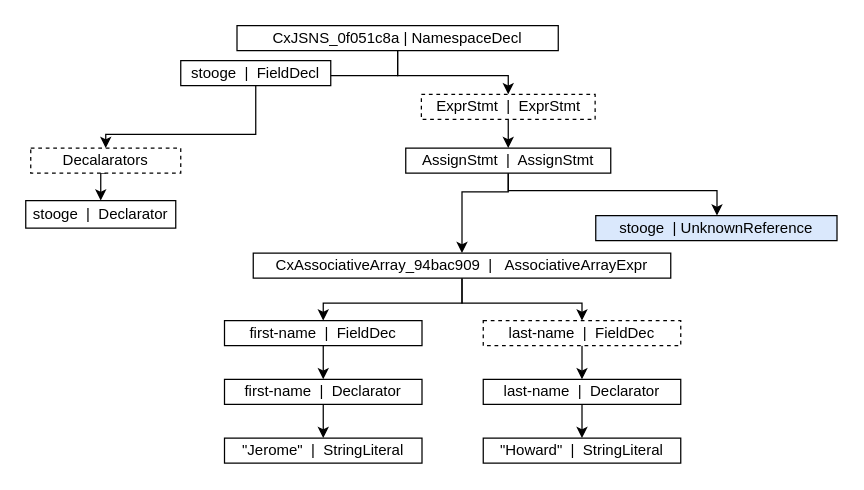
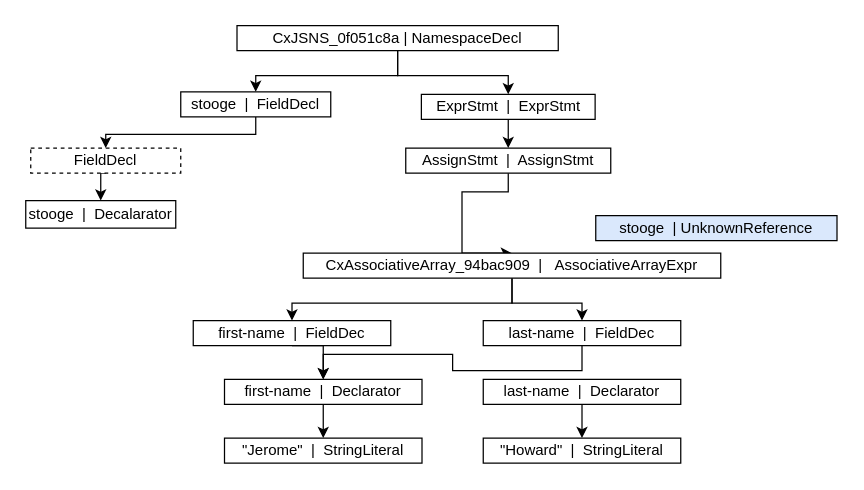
  <mxCell id="0" />
  <mxCell id="1" parent="0" />
  <mxCell id="2" style="edgeStyle=orthogonalEdgeStyle;rounded=0;orthogonalLoop=1;jettySize=auto;html=1;exitX=0.5;exitY=1;exitDx=0;exitDy=0;entryX=0.5;entryY=0;entryDx=0;entryDy=0;" edge="1" parent="1" source="4" target="6"><mxGeometry relative="1" as="geometry" /></mxCell>
  <mxCell id="3" style="edgeStyle=orthogonalEdgeStyle;rounded=0;orthogonalLoop=1;jettySize=auto;html=1;exitX=0.5;exitY=1;exitDx=0;exitDy=0;" edge="1" parent="1" source="4" target="8"><mxGeometry relative="1" as="geometry" /></mxCell>
  <mxCell id="4" value="CxJSNS_0f051c8a | NamespaceDecl" style="rounded=0;whiteSpace=wrap;html=1;" vertex="1" parent="1"><mxGeometry x="189" y="20" width="257" height="20" as="geometry" /></mxCell>
  <mxCell id="5" style="edgeStyle=orthogonalEdgeStyle;rounded=0;orthogonalLoop=1;jettySize=auto;html=1;exitX=0.5;exitY=1;exitDx=0;exitDy=0;entryX=0.5;entryY=0;entryDx=0;entryDy=0;" edge="1" parent="1" source="6" target="27"><mxGeometry relative="1" as="geometry"><Array as="points"><mxPoint x="204" y="107" /><mxPoint x="84" y="107" /></Array></mxGeometry></mxCell>
- <mxCell id="6" value="stooge&amp;nbsp; |&amp;nbsp; FieldDecl" style="rounded=0;whiteSpace=wrap;html=1;" vertex="1" parent="1"><mxGeometry x="144" y="48" width="120" height="20" as="geometry" /></mxCell>
+ <mxCell id="6" value="stooge&amp;nbsp; |&amp;nbsp; FieldDecl" style="rounded=0;whiteSpace=wrap;html=1;" vertex="1" parent="1"><mxGeometry x="144" y="73" width="120" height="20" as="geometry" /></mxCell>
  <mxCell id="7" style="edgeStyle=orthogonalEdgeStyle;rounded=0;orthogonalLoop=1;jettySize=auto;html=1;exitX=0.5;exitY=1;exitDx=0;exitDy=0;entryX=0.5;entryY=0;entryDx=0;entryDy=0;" edge="1" parent="1" source="8" target="11"><mxGeometry relative="1" as="geometry" /></mxCell>
- <mxCell id="8" value="ExprStmt&amp;nbsp; |&amp;nbsp; ExprStmt" style="rounded=0;whiteSpace=wrap;html=1;dashed=1;" vertex="1" parent="1"><mxGeometry x="336.5" y="75" width="139" height="20" as="geometry" /></mxCell>
- <mxCell id="9" style="edgeStyle=orthogonalEdgeStyle;rounded=0;orthogonalLoop=1;jettySize=auto;html=1;exitX=0.5;exitY=1;exitDx=0;exitDy=0;" edge="1" parent="1" source="11" target="12"><mxGeometry relative="1" as="geometry"><Array as="points"><mxPoint x="406" y="152" /><mxPoint x="573" y="152" /></Array></mxGeometry></mxCell>
+ <mxCell id="8" value="ExprStmt&amp;nbsp; |&amp;nbsp; ExprStmt" style="rounded=0;whiteSpace=wrap;html=1;" vertex="1" parent="1"><mxGeometry x="336.5" y="75" width="139" height="20" as="geometry" /></mxCell>
  <mxCell id="10" style="edgeStyle=orthogonalEdgeStyle;rounded=0;orthogonalLoop=1;jettySize=auto;html=1;exitX=0.5;exitY=1;exitDx=0;exitDy=0;entryX=0.5;entryY=0;entryDx=0;entryDy=0;" edge="1" parent="1" source="11" target="15"><mxGeometry relative="1" as="geometry"><Array as="points"><mxPoint x="406" y="153" /><mxPoint x="369" y="153" /></Array></mxGeometry></mxCell>
  <mxCell id="11" value="AssignStmt&amp;nbsp; |&amp;nbsp; AssignStmt" style="rounded=0;whiteSpace=wrap;html=1;" vertex="1" parent="1"><mxGeometry x="324" y="118" width="164" height="20" as="geometry" /></mxCell>
  <mxCell id="12" value="stooge&amp;nbsp; | UnknownReference" style="rounded=0;whiteSpace=wrap;html=1;fillColor=#dae8fc;" vertex="1" parent="1"><mxGeometry x="476" y="172" width="193" height="20" as="geometry" /></mxCell>
  <mxCell id="13" style="edgeStyle=orthogonalEdgeStyle;rounded=0;orthogonalLoop=1;jettySize=auto;html=1;exitX=0.5;exitY=1;exitDx=0;exitDy=0;" edge="1" parent="1" source="15" target="17"><mxGeometry relative="1" as="geometry" /></mxCell>
  <mxCell id="14" style="edgeStyle=orthogonalEdgeStyle;rounded=0;orthogonalLoop=1;jettySize=auto;html=1;exitX=0.5;exitY=1;exitDx=0;exitDy=0;entryX=0.5;entryY=0;entryDx=0;entryDy=0;" edge="1" parent="1" source="15" target="19"><mxGeometry relative="1" as="geometry" /></mxCell>
- <mxCell id="15" value="CxAssociativeArray_94bac909&amp;nbsp; |&amp;nbsp; &amp;nbsp;AssociativeArrayExpr" style="rounded=0;whiteSpace=wrap;html=1;" vertex="1" parent="1"><mxGeometry x="202" y="202" width="334" height="20" as="geometry" /></mxCell>
+ <mxCell id="15" value="CxAssociativeArray_94bac909&amp;nbsp; |&amp;nbsp; &amp;nbsp;AssociativeArrayExpr" style="rounded=0;whiteSpace=wrap;html=1;" vertex="1" parent="1"><mxGeometry x="242" y="202" width="334" height="20" as="geometry" /></mxCell>
  <mxCell id="16" style="edgeStyle=orthogonalEdgeStyle;rounded=0;orthogonalLoop=1;jettySize=auto;html=1;exitX=0.5;exitY=1;exitDx=0;exitDy=0;entryX=0.5;entryY=0;entryDx=0;entryDy=0;" edge="1" parent="1" source="17" target="21"><mxGeometry relative="1" as="geometry" /></mxCell>
- <mxCell id="17" value="first-name&amp;nbsp; |&amp;nbsp; FieldDec" style="rounded=0;whiteSpace=wrap;html=1;" vertex="1" parent="1"><mxGeometry x="179" y="256" width="158" height="20" as="geometry" /></mxCell>
- <mxCell id="18" style="edgeStyle=orthogonalEdgeStyle;rounded=0;orthogonalLoop=1;jettySize=auto;html=1;exitX=0.5;exitY=1;exitDx=0;exitDy=0;entryX=0.5;entryY=0;entryDx=0;entryDy=0;" edge="1" parent="1" source="19" target="23"><mxGeometry relative="1" as="geometry" /></mxCell>
- <mxCell id="19" value="last-name&amp;nbsp; |&amp;nbsp; FieldDec" style="rounded=0;whiteSpace=wrap;html=1;dashed=1;" vertex="1" parent="1"><mxGeometry x="386" y="256" width="158" height="20" as="geometry" /></mxCell>
+ <mxCell id="17" value="first-name&amp;nbsp; |&amp;nbsp; FieldDec" style="rounded=0;whiteSpace=wrap;html=1;" vertex="1" parent="1"><mxGeometry x="154" y="256" width="158" height="20" as="geometry" /></mxCell>
+ <mxCell id="18" style="edgeStyle=orthogonalEdgeStyle;rounded=0;orthogonalLoop=1;jettySize=auto;html=1;exitX=0.5;exitY=1;exitDx=0;exitDy=0;" edge="1" parent="1" source="19" target="21"><mxGeometry relative="1" as="geometry" /></mxCell>
+ <mxCell id="19" value="last-name&amp;nbsp; |&amp;nbsp; FieldDec" style="rounded=0;whiteSpace=wrap;html=1;" vertex="1" parent="1"><mxGeometry x="386" y="256" width="158" height="20" as="geometry" /></mxCell>
  <mxCell id="20" style="edgeStyle=orthogonalEdgeStyle;rounded=0;orthogonalLoop=1;jettySize=auto;html=1;exitX=0.5;exitY=1;exitDx=0;exitDy=0;entryX=0.5;entryY=0;entryDx=0;entryDy=0;" edge="1" parent="1" source="21" target="24"><mxGeometry relative="1" as="geometry" /></mxCell>
  <mxCell id="21" value="first-name&amp;nbsp; |&amp;nbsp; Declarator" style="rounded=0;whiteSpace=wrap;html=1;" vertex="1" parent="1"><mxGeometry x="179" y="303" width="158" height="20" as="geometry" /></mxCell>
  <mxCell id="22" style="edgeStyle=orthogonalEdgeStyle;rounded=0;orthogonalLoop=1;jettySize=auto;html=1;exitX=0.5;exitY=1;exitDx=0;exitDy=0;entryX=0.5;entryY=0;entryDx=0;entryDy=0;" edge="1" parent="1" source="23" target="25"><mxGeometry relative="1" as="geometry" /></mxCell>
  <mxCell id="23" value="last-name&amp;nbsp; |&amp;nbsp; Declarator" style="rounded=0;whiteSpace=wrap;html=1;" vertex="1" parent="1"><mxGeometry x="386" y="303" width="158" height="20" as="geometry" /></mxCell>
  <mxCell id="24" value="&quot;Jerome&quot;&amp;nbsp; |&amp;nbsp; StringLiteral" style="rounded=0;whiteSpace=wrap;html=1;" vertex="1" parent="1"><mxGeometry x="179" y="350" width="158" height="20" as="geometry" /></mxCell>
  <mxCell id="25" value="&quot;Howard&quot;&amp;nbsp; |&amp;nbsp; StringLiteral" style="rounded=0;whiteSpace=wrap;html=1;" vertex="1" parent="1"><mxGeometry x="386" y="350" width="158" height="20" as="geometry" /></mxCell>
  <mxCell id="26" style="edgeStyle=orthogonalEdgeStyle;rounded=0;orthogonalLoop=1;jettySize=auto;html=1;exitX=0.5;exitY=1;exitDx=0;exitDy=0;entryX=0.5;entryY=0;entryDx=0;entryDy=0;" edge="1" parent="1" source="27" target="28"><mxGeometry relative="1" as="geometry" /></mxCell>
- <mxCell id="27" value="Decalarators" style="rounded=0;whiteSpace=wrap;html=1;dashed=1;" vertex="1" parent="1"><mxGeometry x="24" y="118" width="120" height="20" as="geometry" /></mxCell>
- <mxCell id="28" value="stooge&amp;nbsp; |&amp;nbsp; Declarator" style="rounded=0;whiteSpace=wrap;html=1;" vertex="1" parent="1"><mxGeometry x="20" y="160" width="120" height="22" as="geometry" /></mxCell>
+ <mxCell id="27" value="FieldDecl" style="rounded=0;whiteSpace=wrap;html=1;dashed=1;" vertex="1" parent="1"><mxGeometry x="24" y="118" width="120" height="20" as="geometry" /></mxCell>
+ <mxCell id="28" value="stooge&amp;nbsp; |&amp;nbsp; Decalarator" style="rounded=0;whiteSpace=wrap;html=1;" vertex="1" parent="1"><mxGeometry x="20" y="160" width="120" height="22" as="geometry" /></mxCell>
